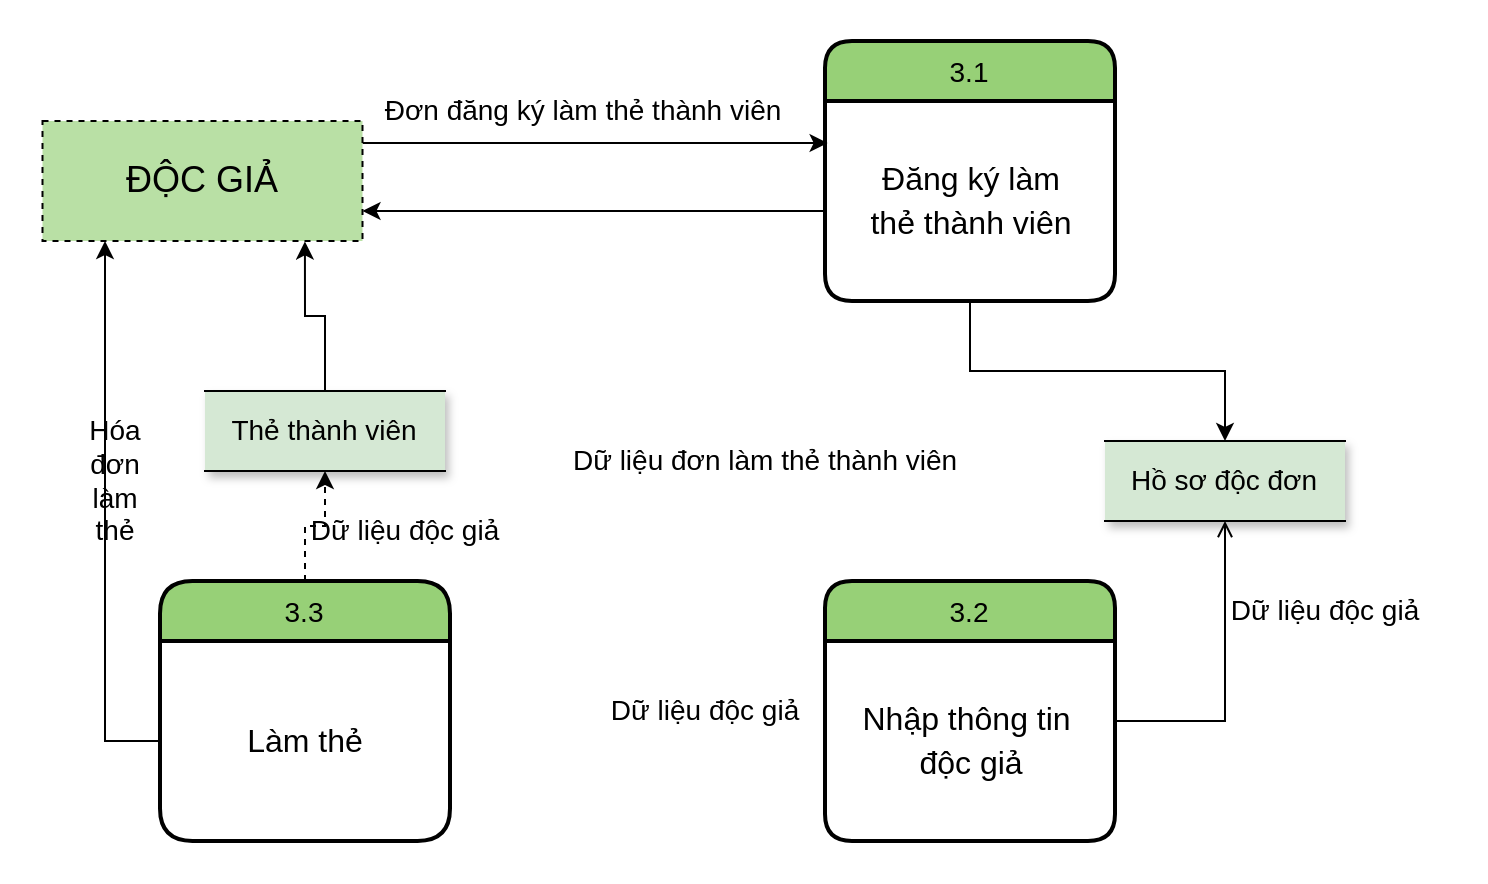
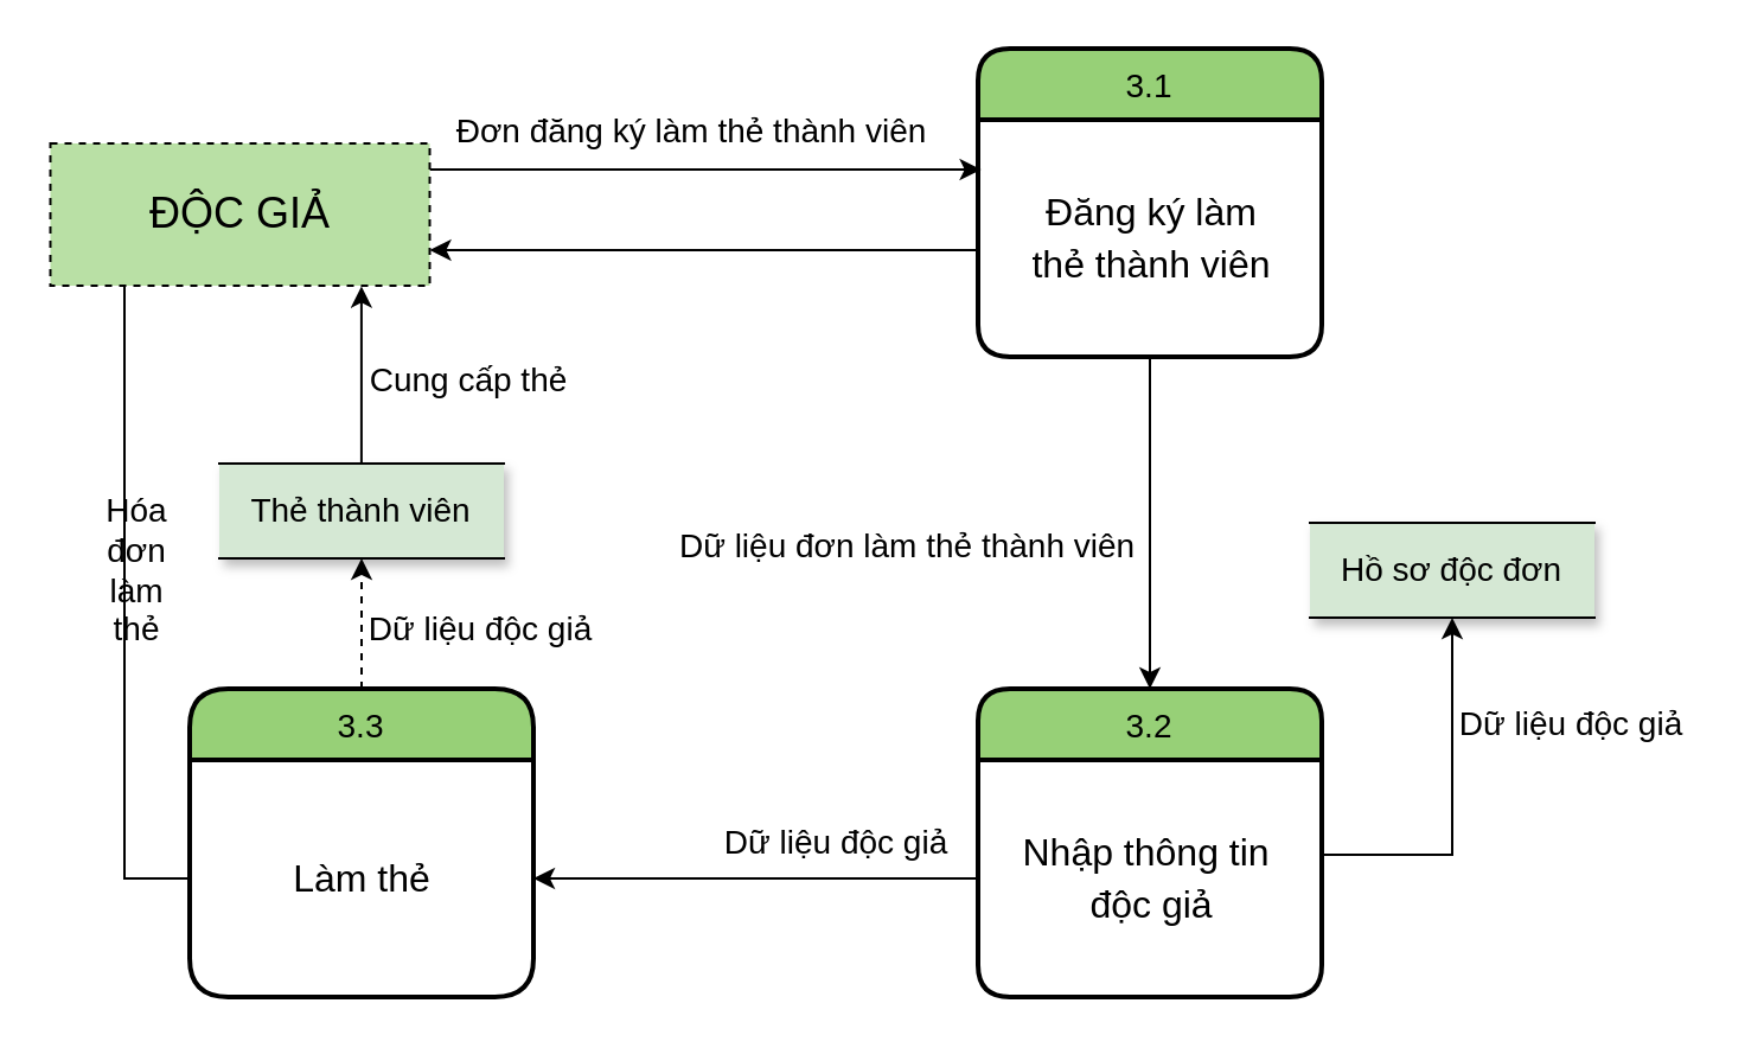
  <mxCell id="0" />
  <mxCell id="1" parent="0" />
  <mxCell id="2" style="edgeStyle=orthogonalEdgeStyle;rounded=0;orthogonalLoop=1;jettySize=auto;html=1;entryX=0.009;entryY=0.21;entryDx=0;entryDy=0;entryPerimeter=0;fontSize=14;" edge="1" parent="1" source="3" target="5"><mxGeometry relative="1" as="geometry"><Array as="points"><mxPoint x="262" y="71" /><mxPoint x="262" y="71" /></Array></mxGeometry></mxCell>
  <mxCell id="3" value="&lt;font style=&quot;font-size: 18px;&quot;&gt;ĐỘC GIẢ&lt;/font&gt;" style="rounded=0;whiteSpace=wrap;html=1;fillColor=#B9E0A5;dashed=1;" vertex="1" parent="1"><mxGeometry x="20.75" y="60" width="160" height="60" as="geometry" /></mxCell>
  <mxCell id="4" value="3.1" style="swimlane;childLayout=stackLayout;horizontal=1;startSize=30;horizontalStack=0;rounded=1;fontSize=14;fontStyle=0;strokeWidth=2;resizeParent=0;resizeLast=1;shadow=0;dashed=0;align=center;fillColor=#97D077;" vertex="1" parent="1"><mxGeometry x="412" y="20" width="145" height="130" as="geometry" /></mxCell>
  <mxCell id="5" value="&lt;span style=&quot;font-size: 16px;&quot;&gt;Đăng ký làm &lt;br&gt;thẻ thành viên&lt;/span&gt;" style="text;html=1;align=center;verticalAlign=middle;resizable=0;points=[];autosize=1;strokeColor=none;fillColor=none;fontSize=18;" vertex="1" parent="4"><mxGeometry y="30" width="145" height="100" as="geometry" /></mxCell>
  <mxCell id="6" value="3.2" style="swimlane;childLayout=stackLayout;horizontal=1;startSize=30;horizontalStack=0;rounded=1;fontSize=14;fontStyle=0;strokeWidth=2;resizeParent=0;resizeLast=1;shadow=0;dashed=0;align=center;fillColor=#97D077;" vertex="1" parent="1"><mxGeometry x="412" y="290" width="145" height="130" as="geometry" /></mxCell>
  <mxCell id="7" value="&lt;span style=&quot;font-size: 16px;&quot;&gt;Nhập thông tin&amp;nbsp;&lt;br&gt;độc giả&lt;/span&gt;" style="text;html=1;align=center;verticalAlign=middle;resizable=0;points=[];autosize=1;strokeColor=none;fillColor=none;fontSize=18;" vertex="1" parent="6"><mxGeometry y="30" width="145" height="100" as="geometry" /></mxCell>
  <mxCell id="8" style="edgeStyle=orthogonalEdgeStyle;rounded=0;orthogonalLoop=1;jettySize=auto;html=1;entryX=0.5;entryY=1;entryDx=0;entryDy=0;fontSize=14;dashed=1;" edge="1" parent="1" source="9" target="12"><mxGeometry relative="1" as="geometry" /></mxCell>
  <mxCell id="9" value="3.3" style="swimlane;childLayout=stackLayout;horizontal=1;startSize=30;horizontalStack=0;rounded=1;fontSize=14;fontStyle=0;strokeWidth=2;resizeParent=0;resizeLast=1;shadow=0;dashed=0;align=center;fillColor=#97D077;arcSize=18;" vertex="1" parent="1"><mxGeometry x="79.5" y="290" width="145" height="130" as="geometry" /></mxCell>
  <mxCell id="10" value="&lt;span style=&quot;font-size: 16px;&quot;&gt;Làm thẻ&lt;/span&gt;" style="text;html=1;align=center;verticalAlign=middle;resizable=0;points=[];autosize=1;strokeColor=none;fillColor=none;fontSize=18;" vertex="1" parent="9"><mxGeometry y="30" width="145" height="100" as="geometry" /></mxCell>
  <mxCell id="11" style="edgeStyle=orthogonalEdgeStyle;rounded=0;orthogonalLoop=1;jettySize=auto;html=1;fontSize=14;entryX=0.82;entryY=1.004;entryDx=0;entryDy=0;entryPerimeter=0;" edge="1" parent="1" source="12" target="3"><mxGeometry relative="1" as="geometry" /></mxCell>
- <mxCell id="12" value="Thẻ thành viên" style="shape=partialRectangle;whiteSpace=wrap;html=1;left=0;right=0;fillColor=#D5E8D4;shadow=1;strokeColor=#000000;fontSize=14;" vertex="1" parent="1"><mxGeometry x="102" y="195" width="120" height="40" as="geometry" /></mxCell>
+ <mxCell id="12" value="Thẻ thành viên" style="shape=partialRectangle;whiteSpace=wrap;html=1;left=0;right=0;fillColor=#D5E8D4;shadow=1;strokeColor=#000000;fontSize=14;" vertex="1" parent="1"><mxGeometry x="92" y="195" width="120" height="40" as="geometry" /></mxCell>
  <mxCell id="13" value="&lt;font style=&quot;font-size: 14px;&quot;&gt;Đơn&amp;nbsp;đăng ký làm thẻ thành viên&lt;/font&gt;" style="text;html=1;align=center;verticalAlign=middle;resizable=0;points=[];autosize=1;strokeColor=none;fillColor=none;" vertex="1" parent="1"><mxGeometry x="180.75" y="40" width="220" height="30" as="geometry" /></mxCell>
  <mxCell id="14" value="&lt;font style=&quot;font-size: 14px;&quot;&gt;Dữ liệu&amp;nbsp;đơn làm thẻ thành viên&lt;/font&gt;" style="text;html=1;align=center;verticalAlign=middle;resizable=0;points=[];autosize=1;strokeColor=none;fillColor=none;" vertex="1" parent="1"><mxGeometry x="272" y="215" width="220" height="30" as="geometry" /></mxCell>
  <mxCell id="15" value="&lt;font style=&quot;font-size: 14px;&quot;&gt;Dữ liệu&amp;nbsp;độc giả&lt;/font&gt;" style="text;html=1;align=center;verticalAlign=middle;resizable=0;points=[];autosize=1;strokeColor=none;fillColor=none;" vertex="1" parent="1"><mxGeometry x="292" y="340" width="120" height="30" as="geometry" /></mxCell>
  <mxCell id="16" style="edgeStyle=orthogonalEdgeStyle;rounded=0;orthogonalLoop=1;jettySize=auto;html=1;fontSize=14;entryX=1;entryY=0.75;entryDx=0;entryDy=0;" edge="1" parent="1" source="5" target="3"><mxGeometry relative="1" as="geometry"><Array as="points"><mxPoint x="342" y="105" /><mxPoint x="342" y="105" /></Array></mxGeometry></mxCell>
- <mxCell id="17" style="edgeStyle=orthogonalEdgeStyle;rounded=0;orthogonalLoop=1;jettySize=auto;html=1;fontSize=14;" edge="1" parent="1" source="5" target="23"><mxGeometry relative="1" as="geometry" /></mxCell>
+ <mxCell id="17" style="edgeStyle=orthogonalEdgeStyle;rounded=0;orthogonalLoop=1;jettySize=auto;html=1;entryX=0.5;entryY=0;entryDx=0;entryDy=0;fontSize=14;" edge="1" parent="1" source="5" target="6"><mxGeometry relative="1" as="geometry" /></mxCell>
+ <mxCell id="18" style="edgeStyle=orthogonalEdgeStyle;rounded=0;orthogonalLoop=1;jettySize=auto;html=1;fontSize=14;" edge="1" parent="1" source="7" target="10"><mxGeometry relative="1" as="geometry" /></mxCell>
  <mxCell id="19" value="&lt;font style=&quot;font-size: 14px;&quot;&gt;Dữ liệu&amp;nbsp;độc giả&lt;/font&gt;" style="text;html=1;align=center;verticalAlign=middle;resizable=0;points=[];autosize=1;strokeColor=none;fillColor=none;" vertex="1" parent="1"><mxGeometry x="142" y="250" width="120" height="30" as="geometry" /></mxCell>
- <mxCell id="20" style="edgeStyle=orthogonalEdgeStyle;rounded=0;orthogonalLoop=1;jettySize=auto;html=1;fontSize=14;" edge="1" parent="1" source="10" target="3"><mxGeometry relative="1" as="geometry"><Array as="points"><mxPoint x="52" y="370" /></Array></mxGeometry></mxCell>
+ <mxCell id="20" style="edgeStyle=orthogonalEdgeStyle;rounded=0;orthogonalLoop=1;jettySize=auto;html=1;fontSize=14;endArrow=none;" edge="1" parent="1" source="10" target="3"><mxGeometry relative="1" as="geometry"><Array as="points"><mxPoint x="52" y="370" /></Array></mxGeometry></mxCell>
  <mxCell id="21" value="Hóa&lt;br&gt;đơn&lt;br&gt;làm&lt;br&gt;thẻ" style="text;html=1;align=center;verticalAlign=middle;resizable=0;points=[];autosize=1;strokeColor=none;fillColor=none;fontSize=14;" vertex="1" parent="1"><mxGeometry x="32" y="200" width="50" height="80" as="geometry" /></mxCell>
+ <mxCell id="22" value="Cung cấp thẻ" style="text;html=1;align=center;verticalAlign=middle;resizable=0;points=[];autosize=1;strokeColor=none;fillColor=none;fontSize=14;" vertex="1" parent="1"><mxGeometry x="142" y="145" width="110" height="30" as="geometry" /></mxCell>
  <mxCell id="23" value="Hồ sơ&amp;nbsp;độc đơn" style="shape=partialRectangle;whiteSpace=wrap;html=1;left=0;right=0;fillColor=#D5E8D4;shadow=1;strokeColor=#000000;fontSize=14;" vertex="1" parent="1"><mxGeometry x="552" y="220" width="120" height="40" as="geometry" /></mxCell>
- <mxCell id="24" style="edgeStyle=orthogonalEdgeStyle;rounded=0;orthogonalLoop=1;jettySize=auto;html=1;entryX=0.5;entryY=1;entryDx=0;entryDy=0;fontSize=14;endArrow=open;" edge="1" parent="1" source="7" target="23"><mxGeometry relative="1" as="geometry"><Array as="points"><mxPoint x="612" y="360" /></Array></mxGeometry></mxCell>
+ <mxCell id="24" style="edgeStyle=orthogonalEdgeStyle;rounded=0;orthogonalLoop=1;jettySize=auto;html=1;entryX=0.5;entryY=1;entryDx=0;entryDy=0;fontSize=14;" edge="1" parent="1" source="7" target="23"><mxGeometry relative="1" as="geometry"><Array as="points"><mxPoint x="612" y="360" /></Array></mxGeometry></mxCell>
  <mxCell id="25" value="&lt;font style=&quot;font-size: 14px;&quot;&gt;Dữ liệu&amp;nbsp;độc giả&lt;/font&gt;" style="text;html=1;align=center;verticalAlign=middle;resizable=0;points=[];autosize=1;strokeColor=none;fillColor=none;" vertex="1" parent="1"><mxGeometry x="602" y="290" width="120" height="30" as="geometry" /></mxCell>
